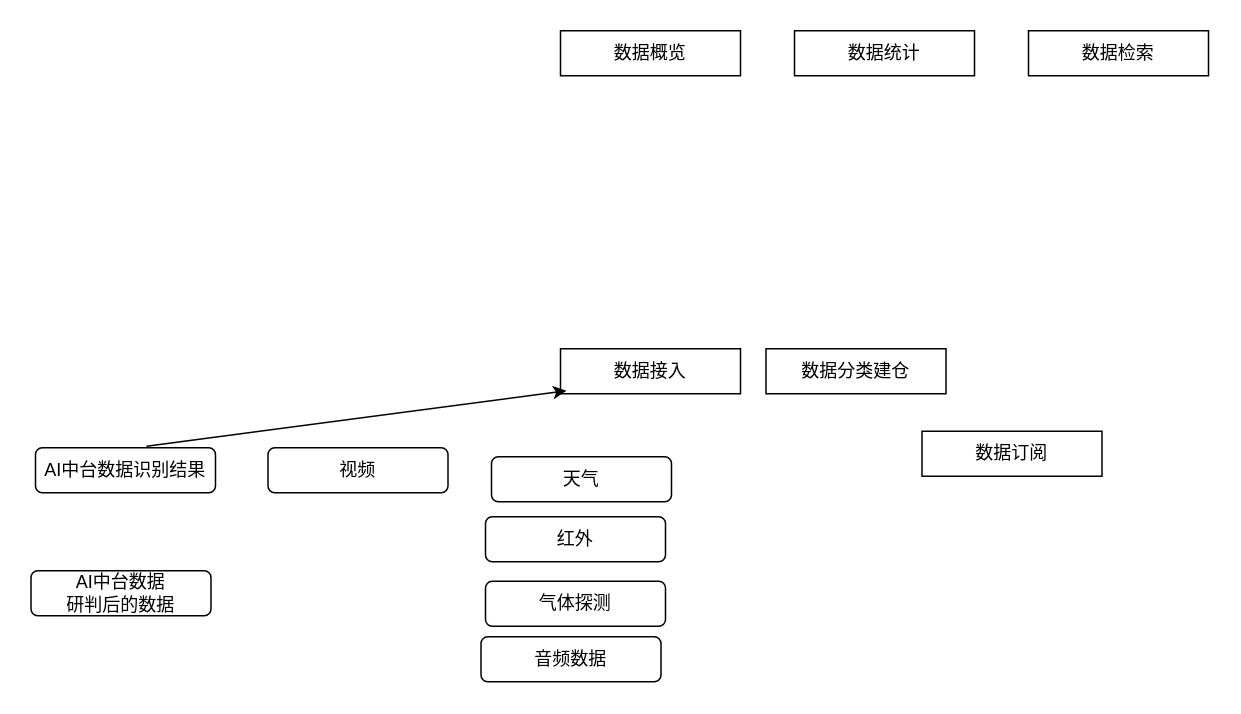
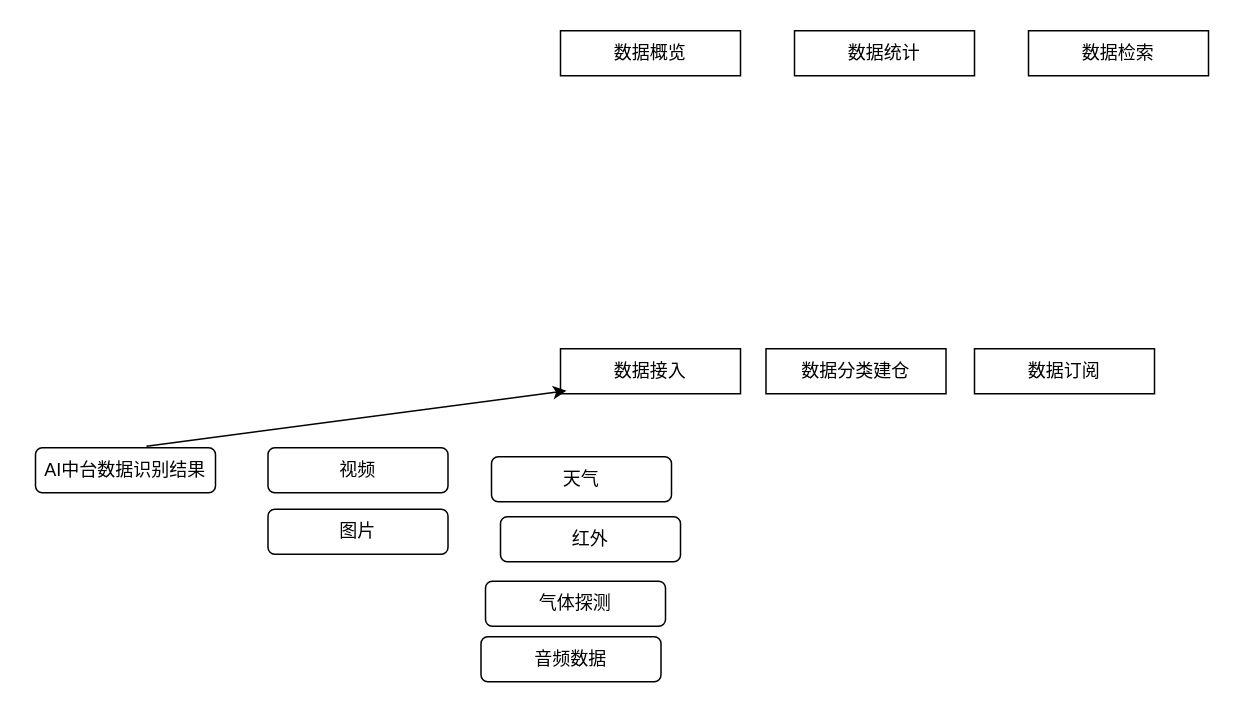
  <mxCell id="0" />
  <mxCell id="1" parent="0" />
  <mxCell id="2" value="数据统计" style="rounded=0;whiteSpace=wrap;html=1;" vertex="1" parent="1"><mxGeometry x="529" y="20" width="120" height="30" as="geometry" /></mxCell>
  <mxCell id="3" value="数据检索" style="rounded=0;whiteSpace=wrap;html=1;" vertex="1" parent="1"><mxGeometry x="685" y="20" width="120" height="30" as="geometry" /></mxCell>
  <mxCell id="4" value="数据概览" style="rounded=0;whiteSpace=wrap;html=1;" vertex="1" parent="1"><mxGeometry x="373" y="20" width="120" height="30" as="geometry" /></mxCell>
  <mxCell id="5" value="数据接入" style="rounded=0;whiteSpace=wrap;html=1;" vertex="1" parent="1"><mxGeometry x="373" y="232" width="120" height="30" as="geometry" /></mxCell>
  <mxCell id="6" value="数据分类建仓" style="rounded=0;whiteSpace=wrap;html=1;" vertex="1" parent="1"><mxGeometry x="510" y="232" width="120" height="30" as="geometry" /></mxCell>
- <mxCell id="7" value="数据订阅" style="rounded=0;whiteSpace=wrap;html=1;" vertex="1" parent="1"><mxGeometry x="614" y="287" width="120" height="30" as="geometry" /></mxCell>
+ <mxCell id="7" value="数据订阅" style="rounded=0;whiteSpace=wrap;html=1;" vertex="1" parent="1"><mxGeometry x="649" y="232" width="120" height="30" as="geometry" /></mxCell>
  <mxCell id="8" value="" style="endArrow=classic;html=1;rounded=0;" edge="1" parent="1"><mxGeometry width="50" height="50" relative="1" as="geometry"><mxPoint x="97" y="297" as="sourcePoint" /><mxPoint x="377" y="260" as="targetPoint" /></mxGeometry></mxCell>
  <mxCell id="9" value="AI中台数据识别结果" style="rounded=1;whiteSpace=wrap;html=1;" vertex="1" parent="1"><mxGeometry x="23" y="298" width="120" height="30" as="geometry" /></mxCell>
- <mxCell id="10" value="AI中台数据&lt;br&gt;研判后的数据" style="rounded=1;whiteSpace=wrap;html=1;" vertex="1" parent="1"><mxGeometry x="20" y="380" width="120" height="30" as="geometry" /></mxCell>
  <mxCell id="11" value="视频" style="rounded=1;whiteSpace=wrap;html=1;" vertex="1" parent="1"><mxGeometry x="178" y="298" width="120" height="30" as="geometry" /></mxCell>
+ <mxCell id="12" value="图片" style="rounded=1;whiteSpace=wrap;html=1;" vertex="1" parent="1"><mxGeometry x="178" y="339" width="120" height="30" as="geometry" /></mxCell>
  <mxCell id="13" value="天气" style="rounded=1;whiteSpace=wrap;html=1;" vertex="1" parent="1"><mxGeometry x="327" y="304" width="120" height="30" as="geometry" /></mxCell>
- <mxCell id="14" value="红外" style="rounded=1;whiteSpace=wrap;html=1;" vertex="1" parent="1"><mxGeometry x="323" y="344" width="120" height="30" as="geometry" /></mxCell>
+ <mxCell id="14" value="红外" style="rounded=1;whiteSpace=wrap;html=1;" vertex="1" parent="1"><mxGeometry x="333" y="344" width="120" height="30" as="geometry" /></mxCell>
  <mxCell id="15" value="气体探测" style="rounded=1;whiteSpace=wrap;html=1;" vertex="1" parent="1"><mxGeometry x="323" y="387" width="120" height="30" as="geometry" /></mxCell>
  <mxCell id="16" value="音频数据" style="rounded=1;whiteSpace=wrap;html=1;" vertex="1" parent="1"><mxGeometry x="320" y="424" width="120" height="30" as="geometry" /></mxCell>
